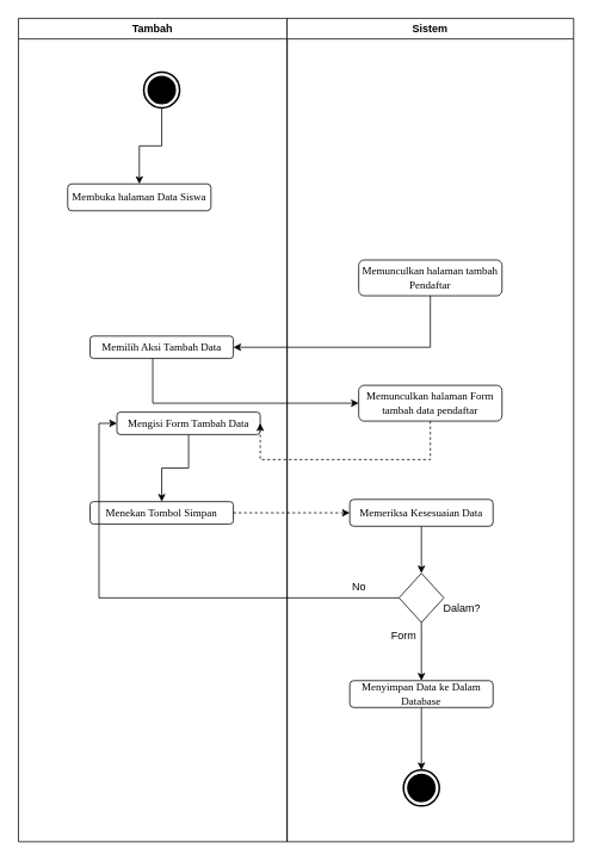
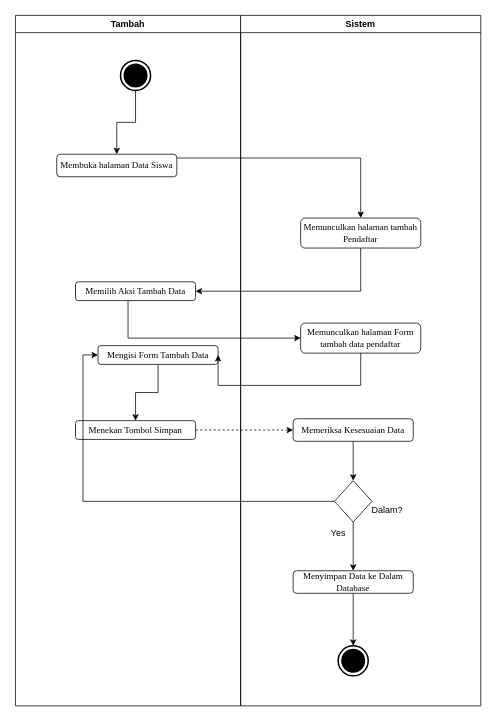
  <mxCell id="0" />
  <mxCell id="1" parent="0" />
  <mxCell id="2" value="Tambah" style="swimlane;whiteSpace=wrap;html=1;" vertex="1" parent="1"><mxGeometry x="20" y="20" width="300" height="920" as="geometry" /></mxCell>
  <mxCell id="3" style="edgeStyle=orthogonalEdgeStyle;rounded=0;orthogonalLoop=1;jettySize=auto;html=1;entryX=0.5;entryY=0;entryDx=0;entryDy=0;" edge="1" parent="2" source="4" target="5"><mxGeometry relative="1" as="geometry" /></mxCell>
  <mxCell id="4" value="" style="html=1;shape=mxgraph.sysml.actFinal;strokeWidth=2;verticalLabelPosition=bottom;verticalAlignment=top;" vertex="1" parent="2"><mxGeometry x="140" y="60" width="40" height="40" as="geometry" /></mxCell>
  <mxCell id="5" value="&lt;font face=&quot;Times New Roman&quot;&gt;Membuka halaman Data Siswa&lt;/font&gt;" style="shape=rect;html=1;rounded=1;whiteSpace=wrap;align=center;" vertex="1" parent="2"><mxGeometry x="55" y="185" width="160" height="30" as="geometry" /></mxCell>
  <mxCell id="6" value="&lt;font face=&quot;Times New Roman&quot;&gt;Memilih Aksi Tambah Data&lt;/font&gt;" style="shape=rect;html=1;rounded=1;whiteSpace=wrap;align=center;" vertex="1" parent="2"><mxGeometry x="80" y="355" width="160" height="25" as="geometry" /></mxCell>
  <mxCell id="7" style="edgeStyle=orthogonalEdgeStyle;rounded=0;orthogonalLoop=1;jettySize=auto;html=1;" edge="1" parent="2" source="8" target="9"><mxGeometry relative="1" as="geometry" /></mxCell>
  <mxCell id="8" value="&lt;font face=&quot;Times New Roman&quot;&gt;Mengisi Form Tambah Data&lt;/font&gt;" style="shape=rect;html=1;rounded=1;whiteSpace=wrap;align=center;" vertex="1" parent="2"><mxGeometry x="110" y="440" width="160" height="25" as="geometry" /></mxCell>
  <mxCell id="9" value="&lt;font face=&quot;Times New Roman&quot;&gt;Menekan Tombol Simpan&lt;/font&gt;" style="shape=rect;html=1;rounded=1;whiteSpace=wrap;align=center;" vertex="1" parent="2"><mxGeometry x="80" y="540" width="160" height="25" as="geometry" /></mxCell>
  <mxCell id="10" value="Sistem" style="swimlane;whiteSpace=wrap;html=1;" vertex="1" parent="1"><mxGeometry x="320" y="20" width="320" height="920" as="geometry" /></mxCell>
  <mxCell id="11" value="&lt;font face=&quot;Times New Roman&quot;&gt;Memunculkan halaman tambah Pendaftar&lt;/font&gt;" style="shape=rect;html=1;rounded=1;whiteSpace=wrap;align=center;" vertex="1" parent="10"><mxGeometry x="80" y="270" width="160" height="40" as="geometry" /></mxCell>
  <mxCell id="12" value="&lt;font face=&quot;Times New Roman&quot;&gt;Memunculkan halaman Form tambah data pendaftar&lt;/font&gt;" style="shape=rect;html=1;rounded=1;whiteSpace=wrap;align=center;" vertex="1" parent="10"><mxGeometry x="80" y="410" width="160" height="40" as="geometry" /></mxCell>
  <mxCell id="13" style="edgeStyle=orthogonalEdgeStyle;rounded=0;orthogonalLoop=1;jettySize=auto;html=1;entryX=0.5;entryY=0;entryDx=0;entryDy=0;" edge="1" parent="10" source="14" target="16"><mxGeometry relative="1" as="geometry" /></mxCell>
  <mxCell id="14" value="&lt;font face=&quot;Times New Roman&quot;&gt;Memeriksa Kesesuaian Data&lt;/font&gt;" style="shape=rect;html=1;rounded=1;whiteSpace=wrap;align=center;" vertex="1" parent="10"><mxGeometry x="70" y="537.5" width="160" height="30" as="geometry" /></mxCell>
  <mxCell id="15" style="edgeStyle=orthogonalEdgeStyle;rounded=0;orthogonalLoop=1;jettySize=auto;html=1;entryX=0.5;entryY=0;entryDx=0;entryDy=0;" edge="1" parent="10" source="16" target="20"><mxGeometry relative="1" as="geometry" /></mxCell>
  <mxCell id="16" value="" style="rhombus;whiteSpace=wrap;html=1;" vertex="1" parent="10"><mxGeometry x="125" y="620" width="50" height="55" as="geometry" /></mxCell>
  <mxCell id="17" value="Dalam?" style="text;html=1;align=center;verticalAlign=middle;resizable=0;points=[];autosize=1;strokeColor=none;fillColor=none;" vertex="1" parent="10"><mxGeometry x="160" y="645" width="70" height="30" as="geometry" /></mxCell>
- <mxCell id="18" value="No" style="text;html=1;align=center;verticalAlign=middle;resizable=0;points=[];autosize=1;strokeColor=none;fillColor=none;" vertex="1" parent="10"><mxGeometry x="60" y="620" width="40" height="30" as="geometry" /></mxCell>
  <mxCell id="19" style="edgeStyle=orthogonalEdgeStyle;rounded=0;orthogonalLoop=1;jettySize=auto;html=1;entryX=0.5;entryY=0;entryDx=0;entryDy=0;entryPerimeter=0;" edge="1" parent="10" source="20" target="22"><mxGeometry relative="1" as="geometry" /></mxCell>
  <mxCell id="20" value="&lt;font face=&quot;Times New Roman&quot;&gt;Menyimpan Data ke Dalam Database&lt;/font&gt;" style="shape=rect;html=1;rounded=1;whiteSpace=wrap;align=center;" vertex="1" parent="10"><mxGeometry x="70" y="740" width="160" height="30" as="geometry" /></mxCell>
- <mxCell id="21" value="Form" style="text;html=1;align=center;verticalAlign=middle;resizable=0;points=[];autosize=1;strokeColor=none;fillColor=none;" vertex="1" parent="10"><mxGeometry x="110" y="675" width="40" height="30" as="geometry" /></mxCell>
+ <mxCell id="21" value="Yes" style="text;html=1;align=center;verticalAlign=middle;resizable=0;points=[];autosize=1;strokeColor=none;fillColor=none;" vertex="1" parent="10"><mxGeometry x="110" y="675" width="40" height="30" as="geometry" /></mxCell>
  <mxCell id="22" value="" style="html=1;shape=mxgraph.sysml.actFinal;strokeWidth=2;verticalLabelPosition=bottom;verticalAlignment=top;" vertex="1" parent="10"><mxGeometry x="130" y="840" width="40" height="40" as="geometry" /></mxCell>
+ <mxCell id="23" style="edgeStyle=orthogonalEdgeStyle;rounded=0;orthogonalLoop=1;jettySize=auto;html=1;entryX=0.5;entryY=0;entryDx=0;entryDy=0;" edge="1" parent="1" source="5" target="11"><mxGeometry relative="1" as="geometry"><Array as="points"><mxPoint x="480" y="210" /></Array></mxGeometry></mxCell>
  <mxCell id="24" style="edgeStyle=orthogonalEdgeStyle;rounded=0;orthogonalLoop=1;jettySize=auto;html=1;entryX=0;entryY=0.5;entryDx=0;entryDy=0;" edge="1" parent="1" source="6" target="12"><mxGeometry relative="1" as="geometry"><Array as="points"><mxPoint x="170" y="450" /></Array></mxGeometry></mxCell>
  <mxCell id="25" style="edgeStyle=orthogonalEdgeStyle;rounded=0;orthogonalLoop=1;jettySize=auto;html=1;entryX=1;entryY=0.5;entryDx=0;entryDy=0;" edge="1" parent="1" source="11" target="6"><mxGeometry relative="1" as="geometry"><Array as="points"><mxPoint x="480" y="388" /><mxPoint x="260" y="388" /></Array></mxGeometry></mxCell>
- <mxCell id="26" style="edgeStyle=orthogonalEdgeStyle;rounded=0;orthogonalLoop=1;jettySize=auto;html=1;entryX=1;entryY=0.5;entryDx=0;entryDy=0;dashed=1;" edge="1" parent="1" source="12" target="8"><mxGeometry relative="1" as="geometry"><Array as="points"><mxPoint x="480" y="513" /></Array></mxGeometry></mxCell>
+ <mxCell id="26" style="edgeStyle=orthogonalEdgeStyle;rounded=0;orthogonalLoop=1;jettySize=auto;html=1;entryX=1;entryY=0.5;entryDx=0;entryDy=0;" edge="1" parent="1" source="12" target="8"><mxGeometry relative="1" as="geometry"><Array as="points"><mxPoint x="480" y="513" /></Array></mxGeometry></mxCell>
  <mxCell id="27" style="edgeStyle=orthogonalEdgeStyle;rounded=0;orthogonalLoop=1;jettySize=auto;html=1;entryX=0;entryY=0.5;entryDx=0;entryDy=0;dashed=1;" edge="1" parent="1" source="9" target="14"><mxGeometry relative="1" as="geometry" /></mxCell>
  <mxCell id="28" style="edgeStyle=orthogonalEdgeStyle;rounded=0;orthogonalLoop=1;jettySize=auto;html=1;entryX=0;entryY=0.5;entryDx=0;entryDy=0;" edge="1" parent="1" source="16" target="8"><mxGeometry relative="1" as="geometry" /></mxCell>
